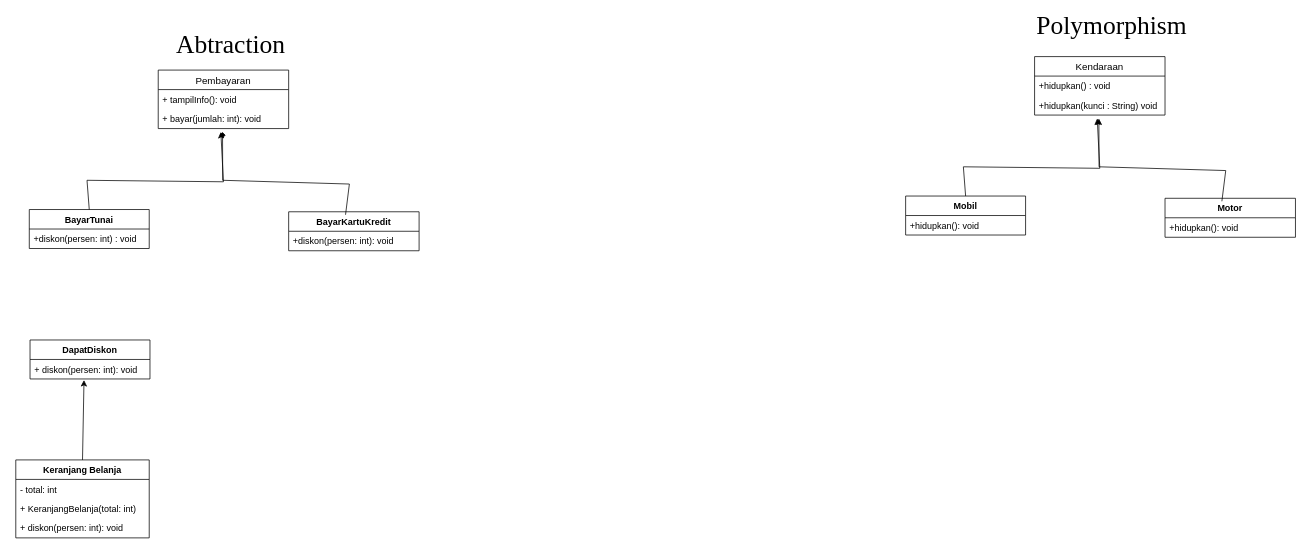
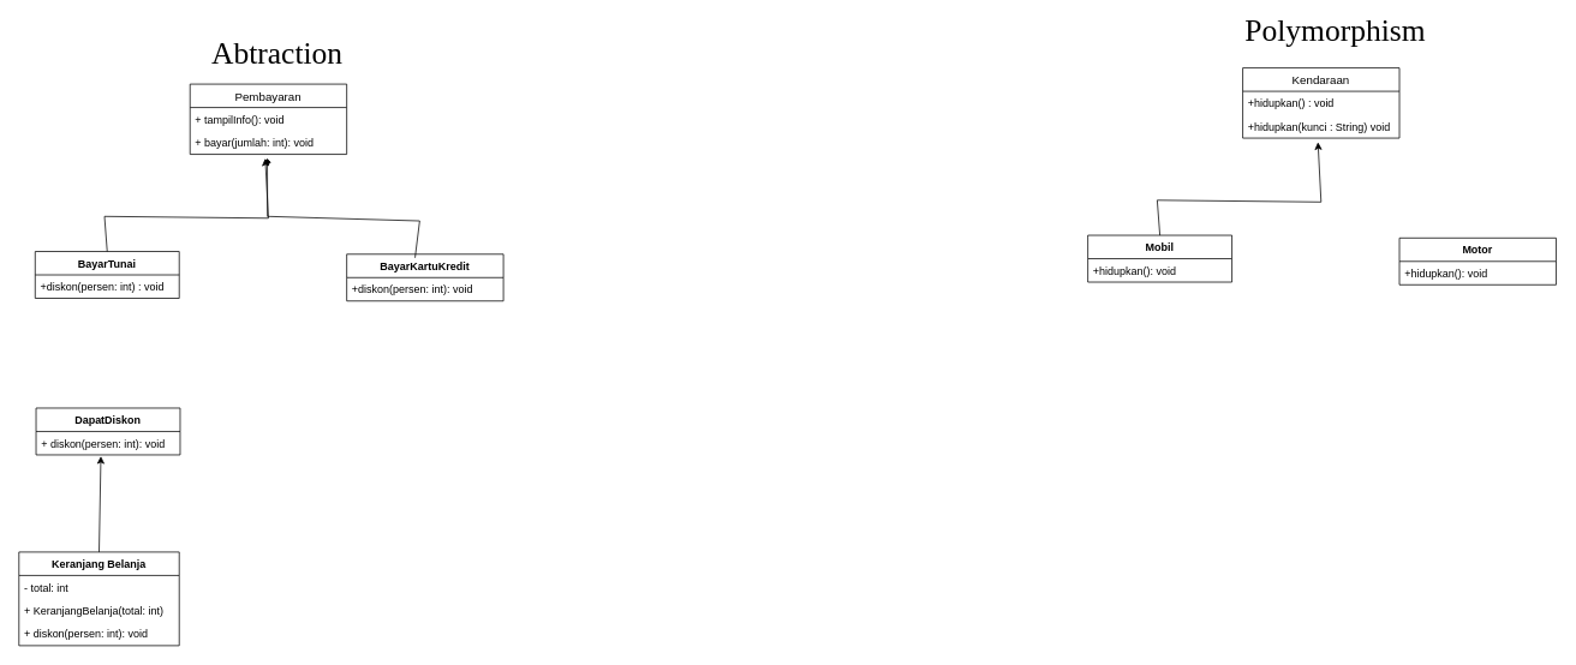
  <mxCell id="0" />
  <mxCell id="1" parent="0" />
  <mxCell id="2" value="BayarTunai" style="swimlane;fontStyle=1;childLayout=stackLayout;horizontal=1;startSize=26;horizontalStack=0;resizeParent=1;resizeParentMax=0;resizeLast=0;collapsible=1;marginBottom=0;" vertex="1" parent="1"><mxGeometry x="38" y="279" width="160" height="52" as="geometry" /></mxCell>
  <mxCell id="3" value="+diskon(persen: int) : void" style="text;strokeColor=none;fillColor=none;align=left;verticalAlign=top;spacingLeft=4;spacingRight=4;overflow=hidden;rotatable=0;points=[[0,0.5],[1,0.5]];portConstraint=eastwest;" vertex="1" parent="2"><mxGeometry y="26" width="160" height="26" as="geometry" /></mxCell>
  <mxCell id="4" value="Pembayaran" style="swimlane;fontStyle=0;childLayout=stackLayout;horizontal=1;startSize=26;horizontalStack=0;resizeParent=1;resizeParentMax=0;resizeLast=0;collapsible=1;marginBottom=0;fontSize=13;" vertex="1" parent="1"><mxGeometry x="210" y="93" width="174" height="78" as="geometry" /></mxCell>
  <mxCell id="5" value="  + tampilInfo(): void" style="text;strokeColor=none;fillColor=none;align=left;verticalAlign=top;spacingLeft=4;spacingRight=4;overflow=hidden;rotatable=0;points=[[0,0.5],[1,0.5]];portConstraint=eastwest;" vertex="1" parent="4"><mxGeometry y="26" width="174" height="26" as="geometry" /></mxCell>
  <mxCell id="6" value="  + bayar(jumlah: int): void" style="text;strokeColor=none;fillColor=none;align=left;verticalAlign=top;spacingLeft=4;spacingRight=4;overflow=hidden;rotatable=0;points=[[0,0.5],[1,0.5]];portConstraint=eastwest;" vertex="1" parent="4"><mxGeometry y="52" width="174" height="26" as="geometry" /></mxCell>
  <mxCell id="7" value="BayarKartuKredit" style="swimlane;fontStyle=1;childLayout=stackLayout;horizontal=1;startSize=26;horizontalStack=0;resizeParent=1;resizeParentMax=0;resizeLast=0;collapsible=1;marginBottom=0;" vertex="1" parent="1"><mxGeometry x="384" y="282" width="174" height="52" as="geometry" /></mxCell>
  <mxCell id="8" value="+diskon(persen: int): void" style="text;strokeColor=none;fillColor=none;align=left;verticalAlign=top;spacingLeft=4;spacingRight=4;overflow=hidden;rotatable=0;points=[[0,0.5],[1,0.5]];portConstraint=eastwest;" vertex="1" parent="7"><mxGeometry y="26" width="174" height="26" as="geometry" /></mxCell>
  <mxCell id="9" value="DapatDiskon" style="swimlane;fontStyle=1;childLayout=stackLayout;horizontal=1;startSize=26;horizontalStack=0;resizeParent=1;resizeParentMax=0;resizeLast=0;collapsible=1;marginBottom=0;" vertex="1" parent="1"><mxGeometry x="39" y="453" width="160" height="52" as="geometry" /></mxCell>
  <mxCell id="10" value="  + diskon(persen: int): void" style="text;strokeColor=none;fillColor=none;align=left;verticalAlign=top;spacingLeft=4;spacingRight=4;overflow=hidden;rotatable=0;points=[[0,0.5],[1,0.5]];portConstraint=eastwest;" vertex="1" parent="9"><mxGeometry y="26" width="160" height="26" as="geometry" /></mxCell>
  <mxCell id="11" value="Keranjang Belanja" style="swimlane;fontStyle=1;childLayout=stackLayout;horizontal=1;startSize=26;horizontalStack=0;resizeParent=1;resizeParentMax=0;resizeLast=0;collapsible=1;marginBottom=0;" vertex="1" parent="1"><mxGeometry x="20" y="613" width="178" height="104" as="geometry" /></mxCell>
  <mxCell id="12" value="  - total: int" style="text;strokeColor=none;fillColor=none;align=left;verticalAlign=top;spacingLeft=4;spacingRight=4;overflow=hidden;rotatable=0;points=[[0,0.5],[1,0.5]];portConstraint=eastwest;" vertex="1" parent="11"><mxGeometry y="26" width="178" height="26" as="geometry" /></mxCell>
  <mxCell id="13" value="  + KeranjangBelanja(total: int)" style="text;strokeColor=none;fillColor=none;align=left;verticalAlign=top;spacingLeft=4;spacingRight=4;overflow=hidden;rotatable=0;points=[[0,0.5],[1,0.5]];portConstraint=eastwest;" vertex="1" parent="11"><mxGeometry y="52" width="178" height="26" as="geometry" /></mxCell>
  <mxCell id="14" value="  + diskon(persen: int): void" style="text;strokeColor=none;fillColor=none;align=left;verticalAlign=top;spacingLeft=4;spacingRight=4;overflow=hidden;rotatable=0;points=[[0,0.5],[1,0.5]];portConstraint=eastwest;" vertex="1" parent="11"><mxGeometry y="78" width="178" height="26" as="geometry" /></mxCell>
  <mxCell id="15" value="" style="endArrow=classic;html=1;rounded=0;entryX=0.48;entryY=1.174;entryDx=0;entryDy=0;entryPerimeter=0;exitX=0.5;exitY=0;exitDx=0;exitDy=0;" edge="1" parent="1" source="2" target="6"><mxGeometry width="50" height="50" relative="1" as="geometry"><mxPoint x="130" y="267" as="sourcePoint" /><mxPoint x="311" y="306" as="targetPoint" /><Array as="points"><mxPoint x="115" y="240" /><mxPoint x="297" y="242" /></Array></mxGeometry></mxCell>
  <mxCell id="16" value="" style="endArrow=diamond;html=1;rounded=0;entryX=0.493;entryY=1.177;entryDx=0;entryDy=0;entryPerimeter=0;exitX=0.436;exitY=0.077;exitDx=0;exitDy=0;exitPerimeter=0;" edge="1" parent="1" source="7" target="6"><mxGeometry width="50" height="50" relative="1" as="geometry"><mxPoint x="128" y="289" as="sourcePoint" /><mxPoint x="304" y="186" as="targetPoint" /><Array as="points"><mxPoint x="465" y="245" /><mxPoint x="296" y="240" /></Array></mxGeometry></mxCell>
  <mxCell id="17" value="" style="endArrow=classic;html=1;rounded=0;exitX=0.5;exitY=0;exitDx=0;exitDy=0;entryX=0.45;entryY=1.057;entryDx=0;entryDy=0;entryPerimeter=0;" edge="1" parent="1" source="11" target="10"><mxGeometry width="50" height="50" relative="1" as="geometry"><mxPoint x="119" y="636" as="sourcePoint" /><mxPoint x="118" y="524" as="targetPoint" /></mxGeometry></mxCell>
  <mxCell id="18" value="Abtraction" style="text;html=1;align=center;verticalAlign=middle;whiteSpace=wrap;rounded=0;fontSize=34;fontFamily=Comic Sans MS;" vertex="1" parent="1"><mxGeometry x="277" y="45" width="60" height="30" as="geometry" /></mxCell>
  <mxCell id="19" value="Mobil" style="swimlane;fontStyle=1;childLayout=stackLayout;horizontal=1;startSize=26;horizontalStack=0;resizeParent=1;resizeParentMax=0;resizeLast=0;collapsible=1;marginBottom=0;" vertex="1" parent="1"><mxGeometry x="1207" y="261" width="160" height="52" as="geometry" /></mxCell>
  <mxCell id="20" value="+hidupkan(): void" style="text;strokeColor=none;fillColor=none;align=left;verticalAlign=top;spacingLeft=4;spacingRight=4;overflow=hidden;rotatable=0;points=[[0,0.5],[1,0.5]];portConstraint=eastwest;" vertex="1" parent="19"><mxGeometry y="26" width="160" height="26" as="geometry" /></mxCell>
  <mxCell id="21" value="Kendaraan" style="swimlane;fontStyle=0;childLayout=stackLayout;horizontal=1;startSize=26;horizontalStack=0;resizeParent=1;resizeParentMax=0;resizeLast=0;collapsible=1;marginBottom=0;fontSize=13;" vertex="1" parent="1"><mxGeometry x="1379" y="75" width="174" height="78" as="geometry" /></mxCell>
  <mxCell id="22" value="+hidupkan() : void" style="text;strokeColor=none;fillColor=none;align=left;verticalAlign=top;spacingLeft=4;spacingRight=4;overflow=hidden;rotatable=0;points=[[0,0.5],[1,0.5]];portConstraint=eastwest;" vertex="1" parent="21"><mxGeometry y="26" width="174" height="26" as="geometry" /></mxCell>
  <mxCell id="23" value="+hidupkan(kunci : String) void" style="text;strokeColor=none;fillColor=none;align=left;verticalAlign=top;spacingLeft=4;spacingRight=4;overflow=hidden;rotatable=0;points=[[0,0.5],[1,0.5]];portConstraint=eastwest;" vertex="1" parent="21"><mxGeometry y="52" width="174" height="26" as="geometry" /></mxCell>
  <mxCell id="24" value="Motor" style="swimlane;fontStyle=1;childLayout=stackLayout;horizontal=1;startSize=26;horizontalStack=0;resizeParent=1;resizeParentMax=0;resizeLast=0;collapsible=1;marginBottom=0;" vertex="1" parent="1"><mxGeometry x="1553" y="264" width="174" height="52" as="geometry" /></mxCell>
  <mxCell id="25" value="+hidupkan(): void" style="text;strokeColor=none;fillColor=none;align=left;verticalAlign=top;spacingLeft=4;spacingRight=4;overflow=hidden;rotatable=0;points=[[0,0.5],[1,0.5]];portConstraint=eastwest;" vertex="1" parent="24"><mxGeometry y="26" width="174" height="26" as="geometry" /></mxCell>
  <mxCell id="26" value="" style="endArrow=classic;html=1;rounded=0;entryX=0.48;entryY=1.174;entryDx=0;entryDy=0;entryPerimeter=0;exitX=0.5;exitY=0;exitDx=0;exitDy=0;" edge="1" source="19" target="23" parent="1"><mxGeometry width="50" height="50" relative="1" as="geometry"><mxPoint x="1299" y="249" as="sourcePoint" /><mxPoint x="1480" y="288" as="targetPoint" /><Array as="points"><mxPoint x="1284" y="222" /><mxPoint x="1466" y="224" /></Array></mxGeometry></mxCell>
- <mxCell id="27" value="" style="endArrow=classic;html=1;rounded=0;entryX=0.493;entryY=1.177;entryDx=0;entryDy=0;entryPerimeter=0;exitX=0.436;exitY=0.077;exitDx=0;exitDy=0;exitPerimeter=0;" edge="1" source="24" target="23" parent="1"><mxGeometry width="50" height="50" relative="1" as="geometry"><mxPoint x="1297" y="271" as="sourcePoint" /><mxPoint x="1473" y="168" as="targetPoint" /><Array as="points"><mxPoint x="1634" y="227" /><mxPoint x="1465" y="222" /></Array></mxGeometry></mxCell>
  <mxCell id="28" value="Polymorphism" style="text;html=1;align=center;verticalAlign=middle;whiteSpace=wrap;rounded=0;fontSize=34;fontFamily=Comic Sans MS;" vertex="1" parent="1"><mxGeometry x="1452" y="20" width="60" height="30" as="geometry" /></mxCell>
